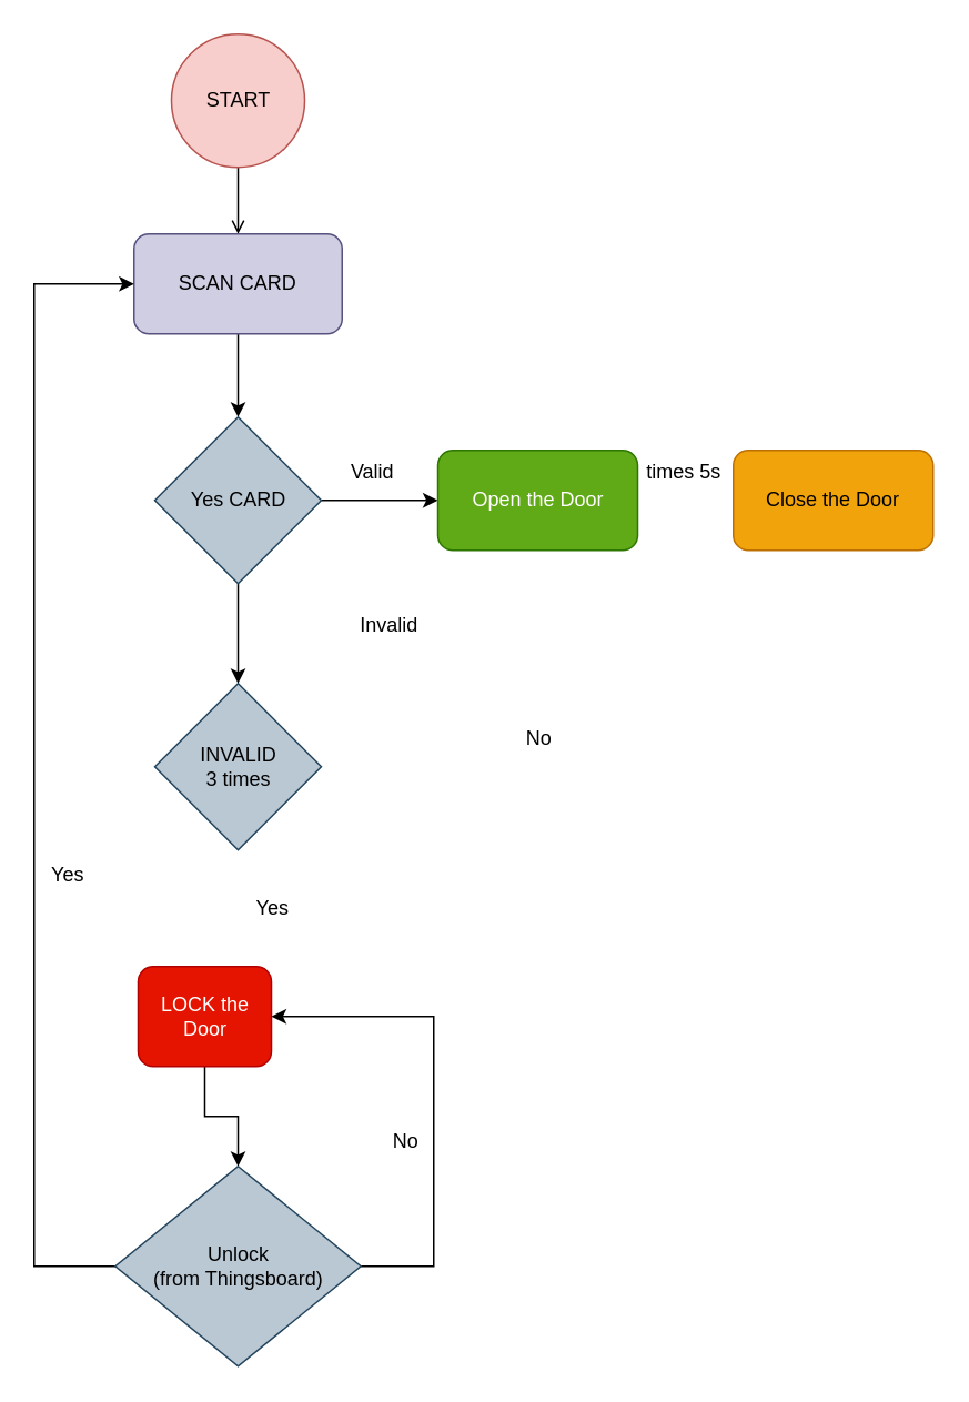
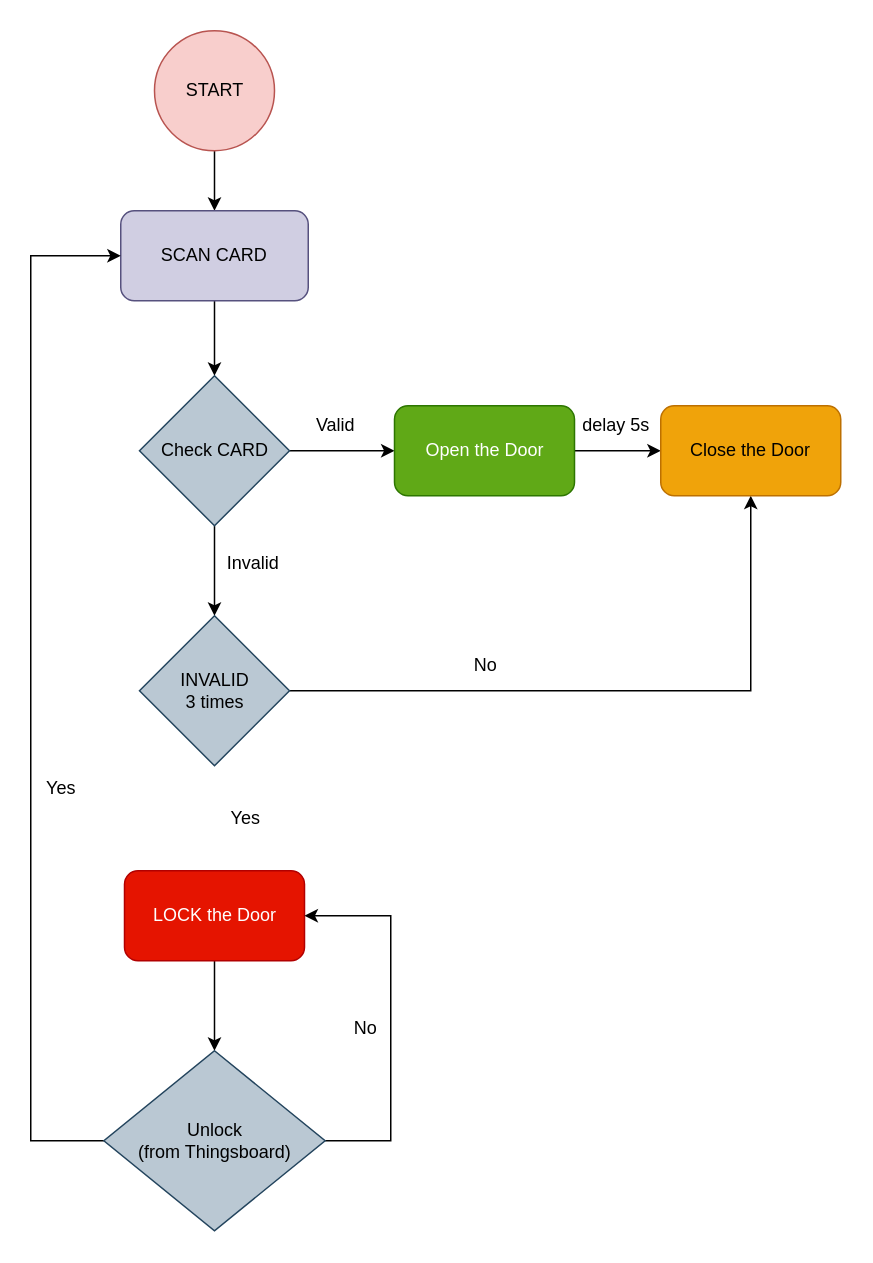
  <mxCell id="0" />
  <mxCell id="1" parent="0" />
- <mxCell id="2" style="edgeStyle=orthogonalEdgeStyle;rounded=0;orthogonalLoop=1;jettySize=auto;html=1;exitX=0.5;exitY=1;exitDx=0;exitDy=0;entryX=0.5;entryY=0;entryDx=0;entryDy=0;endArrow=open;" parent="1" source="3" target="5" edge="1"><mxGeometry relative="1" as="geometry" /></mxCell>
+ <mxCell id="2" style="edgeStyle=orthogonalEdgeStyle;rounded=0;orthogonalLoop=1;jettySize=auto;html=1;exitX=0.5;exitY=1;exitDx=0;exitDy=0;entryX=0.5;entryY=0;entryDx=0;entryDy=0;" parent="1" source="3" target="5" edge="1"><mxGeometry relative="1" as="geometry" /></mxCell>
  <mxCell id="3" value="START" style="ellipse;whiteSpace=wrap;html=1;aspect=fixed;fillColor=#f8cecc;strokeColor=#b85450;" parent="1" vertex="1"><mxGeometry x="102.5" y="20" width="80" height="80" as="geometry" /></mxCell>
  <mxCell id="4" style="edgeStyle=orthogonalEdgeStyle;rounded=0;orthogonalLoop=1;jettySize=auto;html=1;exitX=0.5;exitY=1;exitDx=0;exitDy=0;entryX=0.5;entryY=0;entryDx=0;entryDy=0;" parent="1" source="5" target="8" edge="1"><mxGeometry relative="1" as="geometry" /></mxCell>
  <mxCell id="5" value="SCAN CARD" style="rounded=1;whiteSpace=wrap;html=1;fillColor=#d0cee2;strokeColor=#56517e;" parent="1" vertex="1"><mxGeometry x="80" y="140" width="125" height="60" as="geometry" /></mxCell>
  <mxCell id="6" style="edgeStyle=orthogonalEdgeStyle;rounded=0;orthogonalLoop=1;jettySize=auto;html=1;exitX=1;exitY=0.5;exitDx=0;exitDy=0;entryX=0;entryY=0.5;entryDx=0;entryDy=0;" parent="1" source="8" edge="1"><mxGeometry relative="1" as="geometry"><mxPoint x="262.5" y="300" as="targetPoint" /></mxGeometry></mxCell>
  <mxCell id="7" style="edgeStyle=orthogonalEdgeStyle;rounded=0;orthogonalLoop=1;jettySize=auto;html=1;exitX=0.5;exitY=1;exitDx=0;exitDy=0;entryX=0.5;entryY=0;entryDx=0;entryDy=0;" parent="1" source="8" target="12" edge="1"><mxGeometry relative="1" as="geometry" /></mxCell>
- <mxCell id="8" value="Yes CARD" style="rhombus;whiteSpace=wrap;html=1;fillColor=#bac8d3;strokeColor=#23445d;" parent="1" vertex="1"><mxGeometry x="92.5" y="250" width="100" height="100" as="geometry" /></mxCell>
+ <mxCell id="8" value="Check CARD" style="rhombus;whiteSpace=wrap;html=1;fillColor=#bac8d3;strokeColor=#23445d;" parent="1" vertex="1"><mxGeometry x="92.5" y="250" width="100" height="100" as="geometry" /></mxCell>
+ <mxCell id="9" style="edgeStyle=orthogonalEdgeStyle;rounded=0;orthogonalLoop=1;jettySize=auto;html=1;exitX=1;exitY=0.5;exitDx=0;exitDy=0;entryX=0;entryY=0.5;entryDx=0;entryDy=0;" parent="1" source="10" target="17" edge="1"><mxGeometry relative="1" as="geometry" /></mxCell>
  <mxCell id="10" value="Open the Door" style="rounded=1;whiteSpace=wrap;html=1;fillColor=#60a917;fontColor=#ffffff;strokeColor=#2D7600;" parent="1" vertex="1"><mxGeometry x="262.5" y="270" width="120" height="60" as="geometry" /></mxCell>
+ <mxCell id="11" style="edgeStyle=orthogonalEdgeStyle;rounded=0;orthogonalLoop=1;jettySize=auto;html=1;exitX=1;exitY=0.5;exitDx=0;exitDy=0;entryX=0.5;entryY=1;entryDx=0;entryDy=0;" parent="1" source="12" target="17" edge="1"><mxGeometry relative="1" as="geometry" /></mxCell>
  <mxCell id="12" value="INVALID&lt;div&gt;3 times&lt;/div&gt;" style="rhombus;whiteSpace=wrap;html=1;fillColor=#bac8d3;strokeColor=#23445d;" parent="1" vertex="1"><mxGeometry x="92.5" y="410" width="100" height="100" as="geometry" /></mxCell>
  <mxCell id="13" style="edgeStyle=orthogonalEdgeStyle;rounded=0;orthogonalLoop=1;jettySize=auto;html=1;exitX=0.5;exitY=1;exitDx=0;exitDy=0;entryX=0.5;entryY=0;entryDx=0;entryDy=0;" parent="1" source="14" target="23" edge="1"><mxGeometry relative="1" as="geometry" /></mxCell>
- <mxCell id="14" value="LOCK the Door" style="rounded=1;whiteSpace=wrap;html=1;fillColor=#e51400;fontColor=#ffffff;strokeColor=#B20000;" parent="1" vertex="1"><mxGeometry x="82.5" y="580" width="80" height="60" as="geometry" /></mxCell>
+ <mxCell id="14" value="LOCK the Door" style="rounded=1;whiteSpace=wrap;html=1;fillColor=#e51400;fontColor=#ffffff;strokeColor=#B20000;" parent="1" vertex="1"><mxGeometry x="82.5" y="580" width="120" height="60" as="geometry" /></mxCell>
  <mxCell id="15" value="Valid" style="text;html=1;align=center;verticalAlign=middle;resizable=0;points=[];autosize=1;strokeColor=none;fillColor=none;" parent="1" vertex="1"><mxGeometry x="197.5" y="268" width="50" height="30" as="geometry" /></mxCell>
- <mxCell id="16" value="Invalid" style="text;html=1;align=center;verticalAlign=middle;resizable=0;points=[];autosize=1;strokeColor=none;fillColor=none;" parent="1" vertex="1"><mxGeometry x="202.5" y="360" width="60" height="30" as="geometry" /></mxCell>
+ <mxCell id="16" value="Invalid" style="text;html=1;align=center;verticalAlign=middle;resizable=0;points=[];autosize=1;strokeColor=none;fillColor=none;" parent="1" vertex="1"><mxGeometry x="137.5" y="360" width="60" height="30" as="geometry" /></mxCell>
  <mxCell id="17" value="Close the Door" style="rounded=1;whiteSpace=wrap;html=1;fillColor=#f0a30a;fontColor=#000000;strokeColor=#BD7000;" parent="1" vertex="1"><mxGeometry x="440" y="270" width="120" height="60" as="geometry" /></mxCell>
- <mxCell id="18" value="times 5s" style="text;html=1;align=center;verticalAlign=middle;resizable=0;points=[];autosize=1;strokeColor=none;fillColor=none;" parent="1" vertex="1"><mxGeometry x="375" y="268" width="70" height="30" as="geometry" /></mxCell>
+ <mxCell id="18" value="delay 5s" style="text;html=1;align=center;verticalAlign=middle;resizable=0;points=[];autosize=1;strokeColor=none;fillColor=none;" parent="1" vertex="1"><mxGeometry x="375" y="268" width="70" height="30" as="geometry" /></mxCell>
  <mxCell id="19" value="Yes" style="text;html=1;align=center;verticalAlign=middle;resizable=0;points=[];autosize=1;strokeColor=none;fillColor=none;" parent="1" vertex="1"><mxGeometry x="142.5" y="530" width="40" height="30" as="geometry" /></mxCell>
  <mxCell id="20" value="No" style="text;html=1;align=center;verticalAlign=middle;resizable=0;points=[];autosize=1;strokeColor=none;fillColor=none;" parent="1" vertex="1"><mxGeometry x="302.5" y="428" width="40" height="30" as="geometry" /></mxCell>
  <mxCell id="21" style="edgeStyle=orthogonalEdgeStyle;rounded=0;orthogonalLoop=1;jettySize=auto;html=1;exitX=0;exitY=0.5;exitDx=0;exitDy=0;entryX=0;entryY=0.5;entryDx=0;entryDy=0;" parent="1" source="23" target="5" edge="1"><mxGeometry relative="1" as="geometry"><Array as="points"><mxPoint x="20" y="760" /><mxPoint x="20" y="170" /></Array></mxGeometry></mxCell>
  <mxCell id="22" style="edgeStyle=orthogonalEdgeStyle;rounded=0;orthogonalLoop=1;jettySize=auto;html=1;exitX=1;exitY=0.5;exitDx=0;exitDy=0;entryX=1;entryY=0.5;entryDx=0;entryDy=0;" parent="1" source="23" target="14" edge="1"><mxGeometry relative="1" as="geometry"><Array as="points"><mxPoint x="260" y="760" /><mxPoint x="260" y="610" /></Array></mxGeometry></mxCell>
  <mxCell id="23" value="Unlock&lt;div&gt;(from Thingsboard)&lt;/div&gt;" style="rhombus;whiteSpace=wrap;html=1;fillColor=#bac8d3;strokeColor=#23445d;" parent="1" vertex="1"><mxGeometry x="68.75" y="700" width="147.5" height="120" as="geometry" /></mxCell>
  <mxCell id="24" value="Yes" style="text;html=1;align=center;verticalAlign=middle;resizable=0;points=[];autosize=1;strokeColor=none;fillColor=none;" parent="1" vertex="1"><mxGeometry x="20" y="510" width="40" height="30" as="geometry" /></mxCell>
  <mxCell id="25" value="No" style="text;html=1;align=center;verticalAlign=middle;resizable=0;points=[];autosize=1;strokeColor=none;fillColor=none;" parent="1" vertex="1"><mxGeometry x="222.5" y="670" width="40" height="30" as="geometry" /></mxCell>
